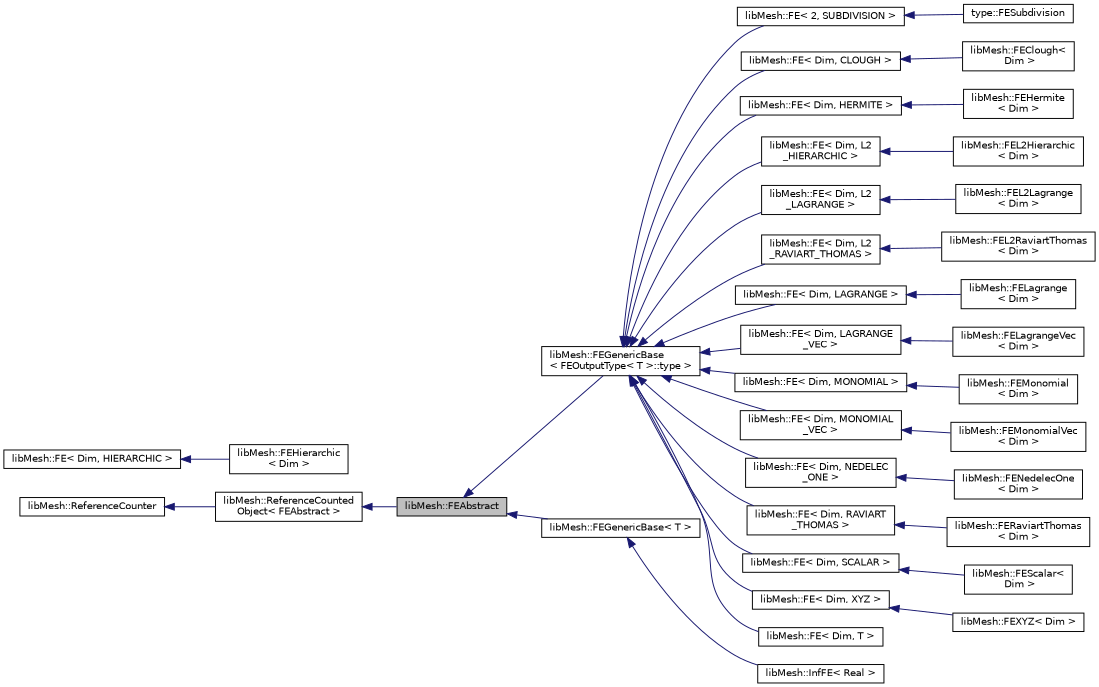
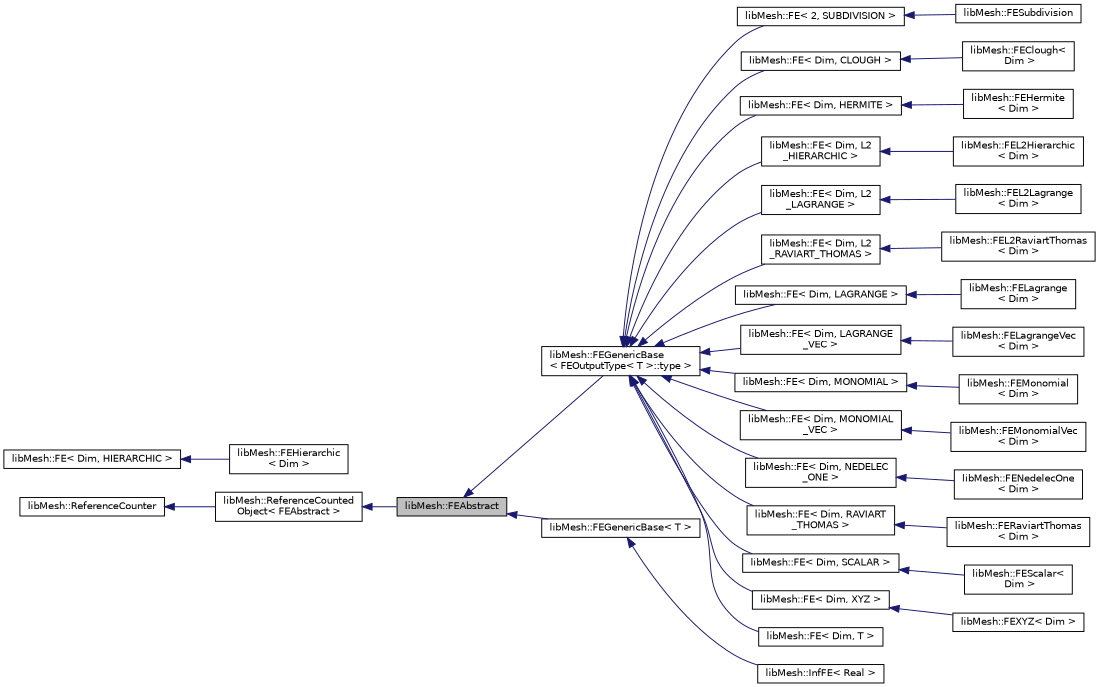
  digraph {
    rankdir=LR
    node [color=black fillcolor=white fontname=Helvetica fontsize=10 shape=record style=filled]
    edge [color=midnightblue dir=back fontname=Helvetica fontsize=10 labelfontname=Helvetica labelfontsize=10 style=solid]
    n1 [fillcolor=grey75 fontcolor=black height=0.2 label="libMesh::FEAbstract" width=0.4]
    n2 [height=0.2 label="libMesh::FEGenericBase\l\< FEOutputType\< T \>::type \>" width=0.4]
    n3 [height=0.2 label="libMesh::FEGenericBase\< T \>" width=0.4]
    n4 [height=0.2 label="libMesh::FE\< 2, SUBDIVISION \>" width=0.4]
    n5 [height=0.2 label="libMesh::FE\< Dim, CLOUGH \>" width=0.4]
    n6 [height=0.2 label="libMesh::FE\< Dim, HERMITE \>" width=0.4]
    n7 [height=0.2 label="libMesh::FE\< Dim, L2\l_HIERARCHIC \>" width=0.4]
    n8 [height=0.2 label="libMesh::FE\< Dim, L2\l_LAGRANGE \>" width=0.4]
    n9 [height=0.2 label="libMesh::FE\< Dim, L2\l_RAVIART_THOMAS \>" width=0.4]
    n10 [height=0.2 label="libMesh::FE\< Dim, LAGRANGE \>" width=0.4]
    n11 [height=0.2 label="libMesh::FE\< Dim, LAGRANGE\l_VEC \>" width=0.4]
    n12 [height=0.2 label="libMesh::FE\< Dim, MONOMIAL \>" width=0.4]
    n13 [height=0.2 label="libMesh::FE\< Dim, MONOMIAL\l_VEC \>" width=0.4]
    n14 [height=0.2 label="libMesh::FE\< Dim, NEDELEC\l_ONE \>" width=0.4]
    n15 [height=0.2 label="libMesh::FE\< Dim, RAVIART\l_THOMAS \>" width=0.4]
    n16 [height=0.2 label="libMesh::FE\< Dim, SCALAR \>" width=0.4]
    n17 [height=0.2 label="libMesh::FE\< Dim, XYZ \>" width=0.4]
    n18 [height=0.2 label="libMesh::FE\< Dim, T \>" width=0.4]
    n19 [height=0.2 label="libMesh::InfFE\< Real \>" width=0.4]
    n20 [height=0.2 label="libMesh::ReferenceCounted\lObject\< FEAbstract \>" width=0.4]
    n21 [height=0.2 label="libMesh::ReferenceCounter" width=0.4]
-   n22 [height=0.2 label="type::FESubdivision" width=0.4]
+   n22 [height=0.2 label="libMesh::FESubdivision" width=0.4]
    n23 [height=0.2 label="libMesh::FEClough\<\l Dim \>" width=0.4]
    n24 [height=0.2 label="libMesh::FEHermite\l\< Dim \>" width=0.4]
    n25 [height=0.2 label="libMesh::FE\< Dim, HIERARCHIC \>" width=0.4]
    n26 [height=0.2 label="libMesh::FEHierarchic\l\< Dim \>" width=0.4]
    n27 [height=0.2 label="libMesh::FEL2Hierarchic\l\< Dim \>" width=0.4]
    n28 [height=0.2 label="libMesh::FEL2Lagrange\l\< Dim \>" width=0.4]
    n29 [height=0.2 label="libMesh::FEL2RaviartThomas\l\< Dim \>" width=0.4]
    n30 [height=0.2 label="libMesh::FELagrange\l\< Dim \>" width=0.4]
    n31 [height=0.2 label="libMesh::FELagrangeVec\l\< Dim \>" width=0.4]
    n32 [height=0.2 label="libMesh::FEMonomial\l\< Dim \>" width=0.4]
    n33 [height=0.2 label="libMesh::FEMonomialVec\l\< Dim \>" width=0.4]
    n34 [height=0.2 label="libMesh::FENedelecOne\l\< Dim \>" width=0.4]
    n35 [height=0.2 label="libMesh::FERaviartThomas\l\< Dim \>" width=0.4]
    n36 [height=0.2 label="libMesh::FEScalar\<\l Dim \>" width=0.4]
    n37 [height=0.2 label="libMesh::FEXYZ\< Dim \>" width=0.4]
    n1 -> n2
    n1 -> n3
    n2 -> n4
    n2 -> n5
    n2 -> n6
    n2 -> n7
    n2 -> n8
    n2 -> n9
    n2 -> n10
    n2 -> n11
    n2 -> n12
    n2 -> n13
    n2 -> n14
    n2 -> n15
    n2 -> n16
    n2 -> n17
    n2 -> n18
    n3 -> n19
    n4 -> n22
    n5 -> n23
    n6 -> n24
    n7 -> n27
    n8 -> n28
    n9 -> n29
    n10 -> n30
    n11 -> n31
    n12 -> n32
    n13 -> n33
    n14 -> n34
    n15 -> n35
    n16 -> n36
    n17 -> n37
    n20 -> n1
    n21 -> n20
    n25 -> n26
  }
